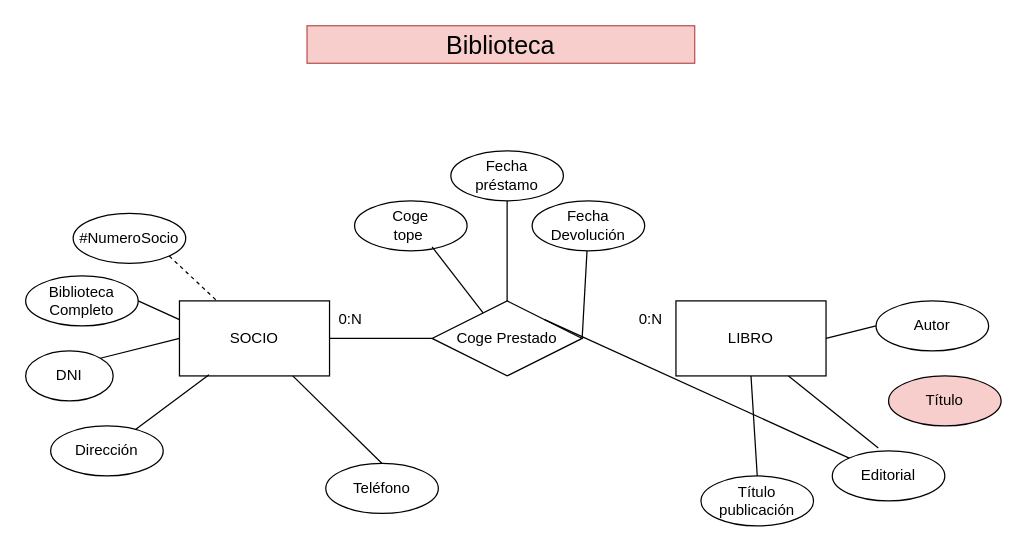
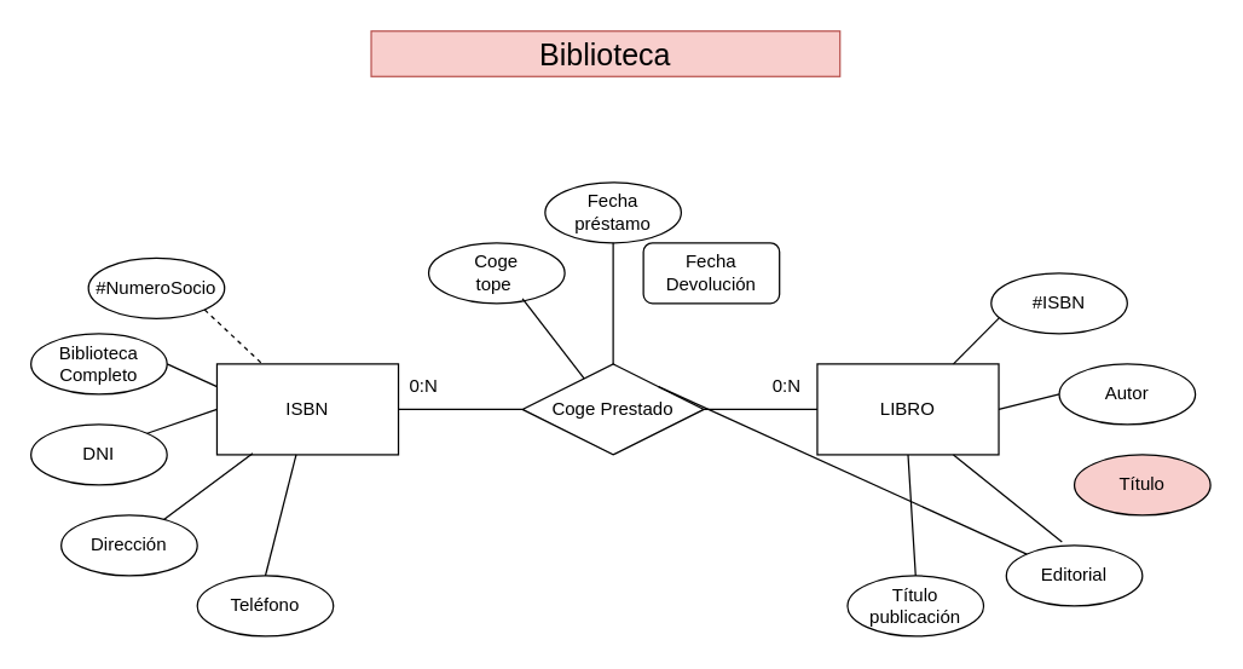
  <mxCell id="0" />
  <mxCell id="1" parent="0" />
  <mxCell id="2" value="&lt;font style=&quot;font-size: 20px;&quot;&gt;Biblioteca&lt;/font&gt;" style="text;html=1;strokeColor=#b85450;fillColor=#f8cecc;align=center;verticalAlign=middle;whiteSpace=wrap;rounded=0;" parent="1" vertex="1"><mxGeometry x="245" y="20" width="310" height="30" as="geometry" /></mxCell>
- <mxCell id="3" value="SOCIO" style="rounded=0;whiteSpace=wrap;html=1;" parent="1" vertex="1"><mxGeometry x="143" y="240" width="120" height="60" as="geometry" /></mxCell>
+ <mxCell id="3" value="ISBN" style="rounded=0;whiteSpace=wrap;html=1;" parent="1" vertex="1"><mxGeometry x="143" y="240" width="120" height="60" as="geometry" /></mxCell>
  <mxCell id="4" value="LIBRO" style="rounded=0;whiteSpace=wrap;html=1;" parent="1" vertex="1"><mxGeometry x="540" y="240" width="120" height="60" as="geometry" /></mxCell>
  <mxCell id="5" value="Coge Prestado" style="rhombus;whiteSpace=wrap;html=1;" parent="1" vertex="1"><mxGeometry x="345" y="240" width="120" height="60" as="geometry" /></mxCell>
  <mxCell id="6" value="" style="endArrow=none;html=1;rounded=0;entryX=0;entryY=0.5;entryDx=0;entryDy=0;exitX=1;exitY=0.5;exitDx=0;exitDy=0;" parent="1" source="3" target="5" edge="1"><mxGeometry width="50" height="50" relative="1" as="geometry"><mxPoint x="250" y="380" as="sourcePoint" /><mxPoint x="300" y="330" as="targetPoint" /></mxGeometry></mxCell>
- <mxCell id="7" value="" style="endArrow=none;html=1;rounded=0;exitX=1;exitY=0.5;exitDx=0;exitDy=0;" parent="1" source="5" target="31" edge="1"><mxGeometry width="50" height="50" relative="1" as="geometry"><mxPoint x="473" y="330" as="sourcePoint" /><mxPoint x="555" y="330" as="targetPoint" /></mxGeometry></mxCell>
+ <mxCell id="7" value="" style="endArrow=none;html=1;rounded=0;entryX=0;entryY=0.5;entryDx=0;entryDy=0;exitX=1;exitY=0.5;exitDx=0;exitDy=0;" parent="1" source="5" target="4" edge="1"><mxGeometry width="50" height="50" relative="1" as="geometry"><mxPoint x="473" y="330" as="sourcePoint" /><mxPoint x="555" y="330" as="targetPoint" /></mxGeometry></mxCell>
  <mxCell id="8" value="0:N" style="text;html=1;strokeColor=none;fillColor=none;align=center;verticalAlign=middle;whiteSpace=wrap;rounded=0;" parent="1" vertex="1"><mxGeometry x="250" y="240" width="60" height="30" as="geometry" /></mxCell>
  <mxCell id="9" value="0:N" style="text;html=1;strokeColor=none;fillColor=none;align=center;verticalAlign=middle;whiteSpace=wrap;rounded=0;" parent="1" vertex="1"><mxGeometry x="490" y="240" width="60" height="30" as="geometry" /></mxCell>
  <mxCell id="10" value="#NumeroSocio" style="ellipse;whiteSpace=wrap;html=1;" parent="1" vertex="1"><mxGeometry x="58" y="170" width="90" height="40" as="geometry" /></mxCell>
  <mxCell id="11" value="Biblioteca Completo" style="ellipse;whiteSpace=wrap;html=1;" parent="1" vertex="1"><mxGeometry x="20" y="220" width="90" height="40" as="geometry" /></mxCell>
- <mxCell id="12" value="DNI" style="ellipse;whiteSpace=wrap;html=1;" parent="1" vertex="1"><mxGeometry x="20" y="280" width="70" height="40" as="geometry" /></mxCell>
+ <mxCell id="12" value="DNI" style="ellipse;whiteSpace=wrap;html=1;" parent="1" vertex="1"><mxGeometry x="20" y="280" width="90" height="40" as="geometry" /></mxCell>
  <mxCell id="13" value="Dirección" style="ellipse;whiteSpace=wrap;html=1;" parent="1" vertex="1"><mxGeometry x="40" y="340" width="90" height="40" as="geometry" /></mxCell>
- <mxCell id="14" value="Teléfono" style="ellipse;whiteSpace=wrap;html=1;" parent="1" vertex="1"><mxGeometry x="260" y="370" width="90" height="40" as="geometry" /></mxCell>
+ <mxCell id="14" value="Teléfono" style="ellipse;whiteSpace=wrap;html=1;" parent="1" vertex="1"><mxGeometry x="130" y="380" width="90" height="40" as="geometry" /></mxCell>
  <mxCell id="15" value="" style="endArrow=none;html=1;rounded=0;exitX=1;exitY=1;exitDx=0;exitDy=0;entryX=0.25;entryY=0;entryDx=0;entryDy=0;dashed=1;" parent="1" source="10" target="3" edge="1"><mxGeometry width="50" height="50" relative="1" as="geometry"><mxPoint x="195" y="200" as="sourcePoint" /><mxPoint x="245" y="150" as="targetPoint" /></mxGeometry></mxCell>
  <mxCell id="16" value="" style="endArrow=none;html=1;rounded=0;exitX=1;exitY=0.5;exitDx=0;exitDy=0;entryX=0;entryY=0.25;entryDx=0;entryDy=0;" parent="1" source="11" target="3" edge="1"><mxGeometry width="50" height="50" relative="1" as="geometry"><mxPoint x="295" y="190" as="sourcePoint" /><mxPoint x="345" y="140" as="targetPoint" /></mxGeometry></mxCell>
  <mxCell id="17" value="" style="endArrow=none;html=1;rounded=0;exitX=1;exitY=0;exitDx=0;exitDy=0;entryX=0;entryY=0.5;entryDx=0;entryDy=0;" parent="1" source="12" target="3" edge="1"><mxGeometry width="50" height="50" relative="1" as="geometry"><mxPoint x="305" y="160" as="sourcePoint" /><mxPoint x="355" y="110" as="targetPoint" /></mxGeometry></mxCell>
  <mxCell id="18" value="" style="endArrow=none;html=1;rounded=0;entryX=0.197;entryY=0.983;entryDx=0;entryDy=0;entryPerimeter=0;" parent="1" source="13" target="3" edge="1"><mxGeometry width="50" height="50" relative="1" as="geometry"><mxPoint x="315" y="220" as="sourcePoint" /><mxPoint x="365" y="170" as="targetPoint" /></mxGeometry></mxCell>
  <mxCell id="19" value="" style="endArrow=none;html=1;rounded=0;exitX=0.5;exitY=0;exitDx=0;exitDy=0;" parent="1" source="14" target="3" edge="1"><mxGeometry width="50" height="50" relative="1" as="geometry"><mxPoint x="175" y="380" as="sourcePoint" /><mxPoint x="225" y="330" as="targetPoint" /></mxGeometry></mxCell>
+ <mxCell id="20" value="" style="endArrow=none;html=1;rounded=0;entryX=0.058;entryY=0.74;entryDx=0;entryDy=0;entryPerimeter=0;exitX=0.75;exitY=0;exitDx=0;exitDy=0;" parent="1" source="4" target="21" edge="1"><mxGeometry width="50" height="50" relative="1" as="geometry"><mxPoint x="545" y="230" as="sourcePoint" /><mxPoint x="595" y="180" as="targetPoint" /></mxGeometry></mxCell>
+ <mxCell id="21" value="#ISBN" style="ellipse;whiteSpace=wrap;html=1;" parent="1" vertex="1"><mxGeometry x="655" y="180" width="90" height="40" as="geometry" /></mxCell>
  <mxCell id="22" value="Autor" style="ellipse;whiteSpace=wrap;html=1;" parent="1" vertex="1"><mxGeometry x="700" y="240" width="90" height="40" as="geometry" /></mxCell>
  <mxCell id="23" value="" style="endArrow=none;html=1;rounded=0;entryX=0;entryY=0.5;entryDx=0;entryDy=0;exitX=1;exitY=0.5;exitDx=0;exitDy=0;" parent="1" source="4" target="22" edge="1"><mxGeometry width="50" height="50" relative="1" as="geometry"><mxPoint x="645" y="420" as="sourcePoint" /><mxPoint x="695" y="370" as="targetPoint" /></mxGeometry></mxCell>
  <mxCell id="24" value="Título" style="ellipse;whiteSpace=wrap;html=1;fillColor=#f8cecc;" parent="1" vertex="1"><mxGeometry x="710" y="300" width="90" height="40" as="geometry" /></mxCell>
  <mxCell id="25" value="Editorial" style="ellipse;whiteSpace=wrap;html=1;" parent="1" vertex="1"><mxGeometry x="665" y="360" width="90" height="40" as="geometry" /></mxCell>
  <mxCell id="26" value="Título &lt;br&gt;publicación" style="ellipse;whiteSpace=wrap;html=1;" parent="1" vertex="1"><mxGeometry x="560" y="380" width="90" height="40" as="geometry" /></mxCell>
  <mxCell id="27" value="" style="endArrow=none;html=1;rounded=0;entryX=0.75;entryY=1;entryDx=0;entryDy=0;exitX=0.409;exitY=-0.06;exitDx=0;exitDy=0;exitPerimeter=0;" parent="1" source="25" target="4" edge="1"><mxGeometry width="50" height="50" relative="1" as="geometry"><mxPoint x="525" y="360" as="sourcePoint" /><mxPoint x="575" y="310" as="targetPoint" /></mxGeometry></mxCell>
  <mxCell id="28" value="" style="endArrow=none;html=1;rounded=0;entryX=0.5;entryY=1;entryDx=0;entryDy=0;exitX=0.5;exitY=0;exitDx=0;exitDy=0;" parent="1" source="26" target="4" edge="1"><mxGeometry width="50" height="50" relative="1" as="geometry"><mxPoint x="495" y="390" as="sourcePoint" /><mxPoint x="545" y="340" as="targetPoint" /></mxGeometry></mxCell>
  <mxCell id="29" value="Coge &lt;br&gt;tope&amp;nbsp;" style="ellipse;whiteSpace=wrap;html=1;" parent="1" vertex="1"><mxGeometry x="283" y="160" width="90" height="40" as="geometry" /></mxCell>
  <mxCell id="30" value="Fecha &lt;br&gt;préstamo" style="ellipse;whiteSpace=wrap;html=1;" parent="1" vertex="1"><mxGeometry x="360" y="120" width="90" height="40" as="geometry" /></mxCell>
- <mxCell id="31" value="Fecha &lt;br&gt;Devolución" style="ellipse;whiteSpace=wrap;html=1;" parent="1" vertex="1"><mxGeometry x="425" y="160" width="90" height="40" as="geometry" /></mxCell>
+ <mxCell id="31" value="Fecha &lt;br&gt;Devolución" style="whiteSpace=wrap;html=1;rounded=1;" parent="1" vertex="1"><mxGeometry x="425" y="160" width="90" height="40" as="geometry" /></mxCell>
  <mxCell id="32" value="" style="endArrow=none;html=1;rounded=0;entryX=0.689;entryY=0.92;entryDx=0;entryDy=0;entryPerimeter=0;exitX=0.34;exitY=0.16;exitDx=0;exitDy=0;exitPerimeter=0;" parent="1" source="5" target="29" edge="1"><mxGeometry width="50" height="50" relative="1" as="geometry"><mxPoint x="335" y="410" as="sourcePoint" /><mxPoint x="385" y="360" as="targetPoint" /></mxGeometry></mxCell>
  <mxCell id="33" value="" style="endArrow=none;html=1;rounded=0;entryX=0.5;entryY=1;entryDx=0;entryDy=0;exitX=0.5;exitY=0;exitDx=0;exitDy=0;" parent="1" source="5" target="30" edge="1"><mxGeometry width="50" height="50" relative="1" as="geometry"><mxPoint x="396" y="260" as="sourcePoint" /><mxPoint x="355" y="207" as="targetPoint" /></mxGeometry></mxCell>
  <mxCell id="34" value="" style="endArrow=none;html=1;rounded=0;exitX=1;exitY=0;exitDx=0;exitDy=0;" parent="1" source="5" target="25" edge="1"><mxGeometry width="50" height="50" relative="1" as="geometry"><mxPoint x="406" y="270" as="sourcePoint" /><mxPoint x="365" y="217" as="targetPoint" /></mxGeometry></mxCell>
